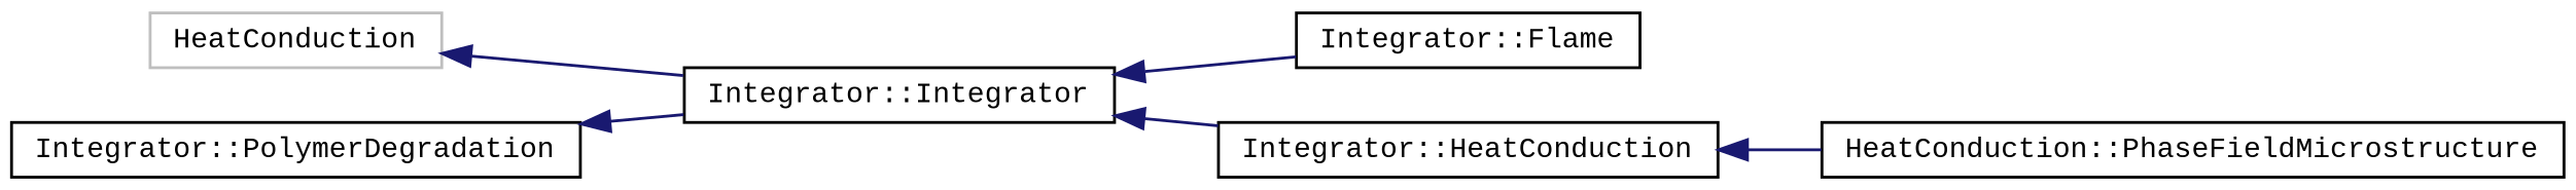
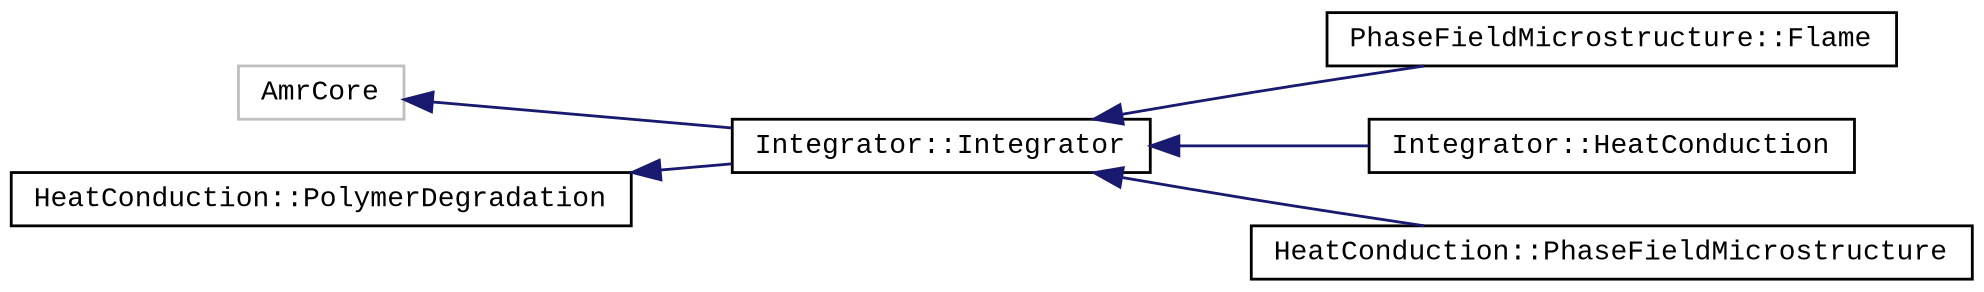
  digraph {
    fontname="Liberation Mono"
    rankdir=LR
    node [color=black fillcolor=white fontname="Liberation Mono" fontsize=10 shape=record style=filled]
    edge [color=midnightblue dir=back fontname="Liberation Mono" fontsize=10 labelfontname=Helvetica labelfontsize=10 style=solid]
-   n1 [color=grey75 height=0.2 label=HeatConduction width=0.4]
+   n1 [color=grey75 height=0.2 label=AmrCore width=0.4]
    n2 [height=0.2 label="Integrator::Integrator" width=0.4]
-   n3 [height=0.2 label="Integrator::Flame" width=0.4]
+   n3 [height=0.2 label="PhaseFieldMicrostructure::Flame" width=0.4]
    n4 [height=0.2 label="Integrator::HeatConduction" width=0.4]
    n5 [height=0.2 label="HeatConduction::PhaseFieldMicrostructure" width=0.4]
-   n6 [height=0.2 label="Integrator::PolymerDegradation" width=0.4]
+   n6 [height=0.2 label="HeatConduction::PolymerDegradation" width=0.4]
    n1 -> n2
    n2 -> n3
    n2 -> n4
-   n4 -> n5
+   n2 -> n5
    n6 -> n2
  }
